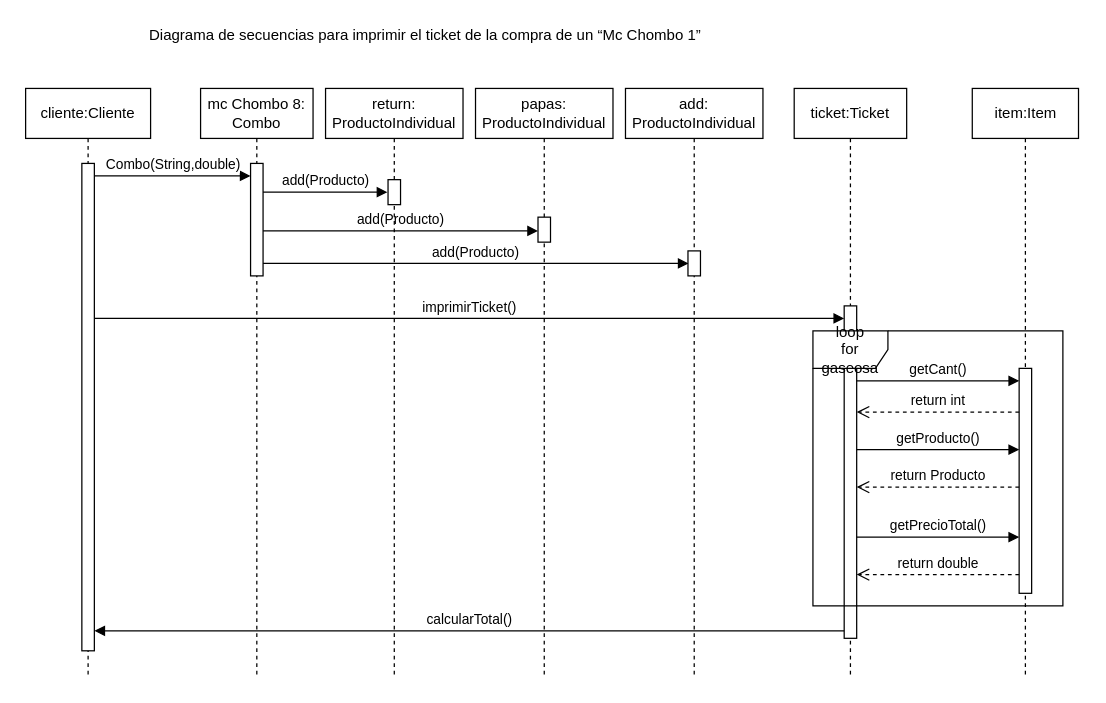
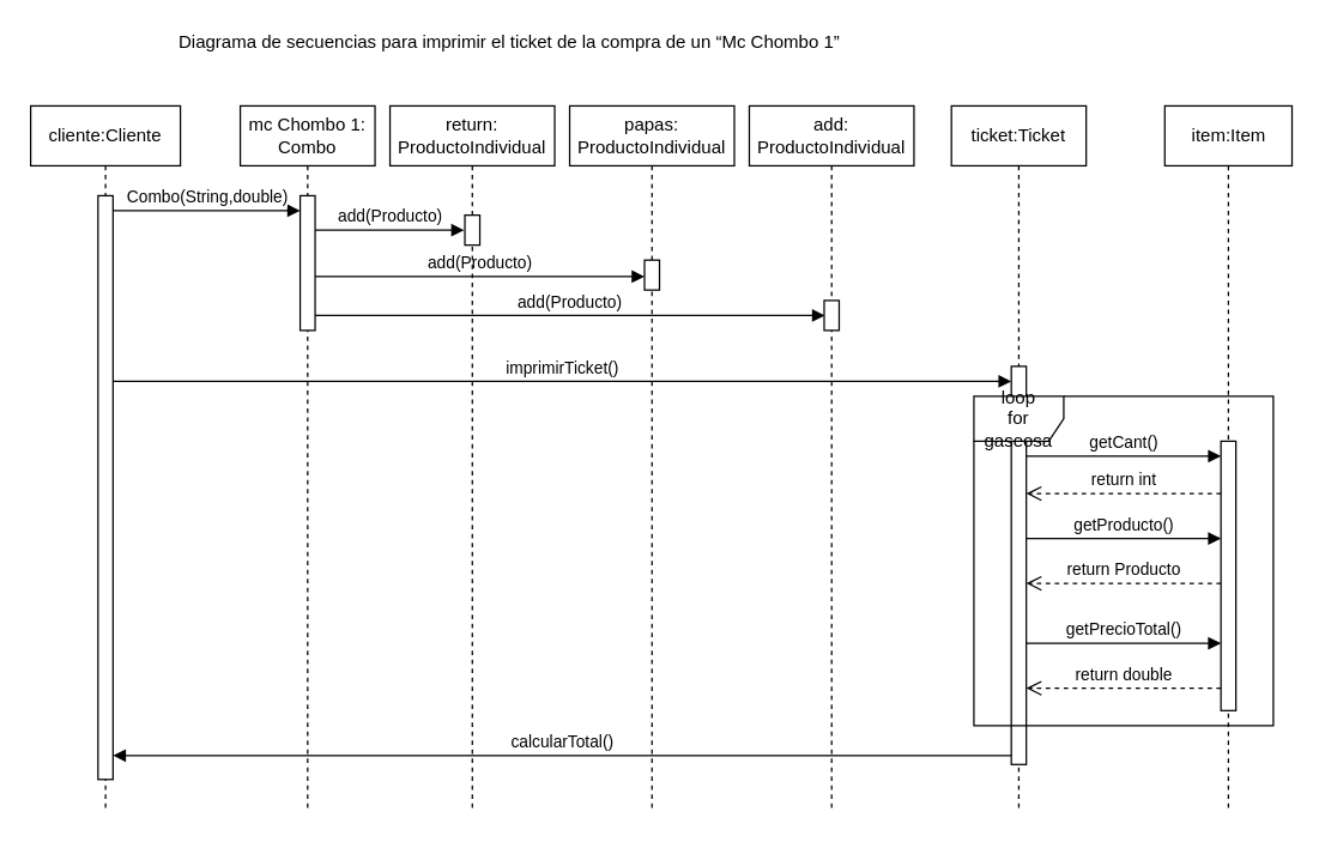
  <mxCell id="0" />
  <mxCell id="1" parent="0" />
  <mxCell id="2" value="ticket:Ticket" style="shape=umlLifeline;perimeter=lifelinePerimeter;whiteSpace=wrap;html=1;container=1;dropTarget=0;collapsible=0;recursiveResize=0;outlineConnect=0;portConstraint=eastwest;newEdgeStyle={&quot;curved&quot;:0,&quot;rounded&quot;:0};" parent="1" vertex="1"><mxGeometry x="635" y="70" width="90" height="470" as="geometry" /></mxCell>
  <mxCell id="3" value="" style="html=1;points=[[0,0,0,0,5],[0,1,0,0,-5],[1,0,0,0,5],[1,1,0,0,-5]];perimeter=orthogonalPerimeter;outlineConnect=0;targetShapes=umlLifeline;portConstraint=eastwest;newEdgeStyle={&quot;curved&quot;:0,&quot;rounded&quot;:0};" parent="1" vertex="1"><mxGeometry x="675" y="244" width="10" height="266" as="geometry" /></mxCell>
  <mxCell id="4" value="item:Item" style="shape=umlLifeline;perimeter=lifelinePerimeter;whiteSpace=wrap;html=1;container=1;dropTarget=0;collapsible=0;recursiveResize=0;outlineConnect=0;portConstraint=eastwest;newEdgeStyle={&quot;curved&quot;:0,&quot;rounded&quot;:0};" parent="1" vertex="1"><mxGeometry x="777.5" y="70" width="85" height="470" as="geometry" /></mxCell>
  <mxCell id="5" value="loop&lt;div&gt;for gaseosa&lt;/div&gt;" style="shape=umlFrame;whiteSpace=wrap;html=1;pointerEvents=0;" parent="1" vertex="1"><mxGeometry x="650" y="264" width="200" height="220" as="geometry" /></mxCell>
  <mxCell id="6" value="" style="html=1;points=[[0,0,0,0,5],[0,1,0,0,-5],[1,0,0,0,5],[1,1,0,0,-5]];perimeter=orthogonalPerimeter;outlineConnect=0;targetShapes=umlLifeline;portConstraint=eastwest;newEdgeStyle={&quot;curved&quot;:0,&quot;rounded&quot;:0};" parent="1" vertex="1"><mxGeometry x="815" y="294" width="10" height="180" as="geometry" /></mxCell>
  <mxCell id="7" value="getCant()" style="html=1;verticalAlign=bottom;endArrow=block;curved=0;rounded=0;" parent="1" edge="1" target="6"><mxGeometry width="80" relative="1" as="geometry"><mxPoint x="685" y="304" as="sourcePoint" /><mxPoint x="835" y="304" as="targetPoint" /></mxGeometry></mxCell>
  <mxCell id="8" value="return int" style="html=1;verticalAlign=bottom;endArrow=open;dashed=1;endSize=8;curved=0;rounded=0;" parent="1" edge="1" source="6"><mxGeometry relative="1" as="geometry"><mxPoint x="835" y="329" as="sourcePoint" /><mxPoint x="685" y="329" as="targetPoint" /></mxGeometry></mxCell>
  <mxCell id="9" value="getProducto()" style="html=1;verticalAlign=bottom;endArrow=block;curved=0;rounded=0;" parent="1" edge="1" target="6"><mxGeometry width="80" relative="1" as="geometry"><mxPoint x="685" y="359" as="sourcePoint" /><mxPoint x="835" y="359" as="targetPoint" /></mxGeometry></mxCell>
  <mxCell id="10" value="return Producto" style="html=1;verticalAlign=bottom;endArrow=open;dashed=1;endSize=8;curved=0;rounded=0;" parent="1" edge="1" source="6"><mxGeometry relative="1" as="geometry"><mxPoint x="835" y="389" as="sourcePoint" /><mxPoint x="685" y="389" as="targetPoint" /></mxGeometry></mxCell>
  <mxCell id="11" value="getPrecioTotal()" style="html=1;verticalAlign=bottom;endArrow=block;curved=0;rounded=0;" parent="1" edge="1" target="6"><mxGeometry width="80" relative="1" as="geometry"><mxPoint x="685" y="429" as="sourcePoint" /><mxPoint x="835" y="429" as="targetPoint" /></mxGeometry></mxCell>
  <mxCell id="12" value="return double" style="html=1;verticalAlign=bottom;endArrow=open;dashed=1;endSize=8;curved=0;rounded=0;" parent="1" edge="1" source="6"><mxGeometry relative="1" as="geometry"><mxPoint x="835" y="459" as="sourcePoint" /><mxPoint x="685" y="459" as="targetPoint" /></mxGeometry></mxCell>
  <mxCell id="13" value="calcularTotal()" style="html=1;verticalAlign=bottom;endArrow=block;curved=0;rounded=0;fillColor=#FFFFFF;" parent="1" edge="1"><mxGeometry width="80" relative="1" as="geometry"><mxPoint x="675" y="504" as="sourcePoint" /><mxPoint x="75" y="504" as="targetPoint" /></mxGeometry></mxCell>
  <mxCell id="14" value="imprimirTicket()" style="html=1;verticalAlign=bottom;endArrow=block;curved=0;rounded=0;fillColor=#FFFFFF;" parent="1" edge="1"><mxGeometry width="80" relative="1" as="geometry"><mxPoint x="75" y="254" as="sourcePoint" /><mxPoint x="675" y="254" as="targetPoint" /></mxGeometry></mxCell>
  <mxCell id="15" value="cliente:Cliente" style="shape=umlLifeline;perimeter=lifelinePerimeter;whiteSpace=wrap;html=1;container=1;dropTarget=0;collapsible=0;recursiveResize=0;outlineConnect=0;portConstraint=eastwest;newEdgeStyle={&quot;curved&quot;:0,&quot;rounded&quot;:0};" parent="1" vertex="1"><mxGeometry y="70" width="100" height="470" as="geometry" x="20" /></mxCell>
  <mxCell id="16" value="" style="html=1;points=[[0,0,0,0,5],[0,1,0,0,-5],[1,0,0,0,5],[1,1,0,0,-5]];perimeter=orthogonalPerimeter;outlineConnect=0;targetShapes=umlLifeline;portConstraint=eastwest;newEdgeStyle={&quot;curved&quot;:0,&quot;rounded&quot;:0};" parent="15" vertex="1"><mxGeometry x="45" y="60" width="10" height="390" as="geometry" /></mxCell>
- <mxCell id="17" value="mc Chombo 8:&lt;div&gt;Combo&lt;/div&gt;" style="shape=umlLifeline;perimeter=lifelinePerimeter;whiteSpace=wrap;html=1;container=1;dropTarget=0;collapsible=0;recursiveResize=0;outlineConnect=0;portConstraint=eastwest;newEdgeStyle={&quot;curved&quot;:0,&quot;rounded&quot;:0};" parent="1" vertex="1"><mxGeometry x="160" y="70" width="90" height="470" as="geometry" /></mxCell>
+ <mxCell id="17" value="mc Chombo 1:&lt;div&gt;Combo&lt;/div&gt;" style="shape=umlLifeline;perimeter=lifelinePerimeter;whiteSpace=wrap;html=1;container=1;dropTarget=0;collapsible=0;recursiveResize=0;outlineConnect=0;portConstraint=eastwest;newEdgeStyle={&quot;curved&quot;:0,&quot;rounded&quot;:0};" parent="1" vertex="1"><mxGeometry x="160" y="70" width="90" height="470" as="geometry" /></mxCell>
  <mxCell id="18" value="" style="html=1;points=[[0,0,0,0,5],[0,1,0,0,-5],[1,0,0,0,5],[1,1,0,0,-5]];perimeter=orthogonalPerimeter;outlineConnect=0;targetShapes=umlLifeline;portConstraint=eastwest;newEdgeStyle={&quot;curved&quot;:0,&quot;rounded&quot;:0};" parent="17" vertex="1"><mxGeometry x="40" y="60" width="10" height="90" as="geometry" /></mxCell>
  <mxCell id="19" value="add(Producto)" style="html=1;verticalAlign=bottom;endArrow=block;curved=0;rounded=0;" parent="1" edge="1"><mxGeometry width="80" relative="1" as="geometry"><mxPoint x="210" y="153" as="sourcePoint" /><mxPoint x="309.5" y="153" as="targetPoint" /></mxGeometry></mxCell>
  <mxCell id="20" value="add(Producto)" style="html=1;verticalAlign=bottom;endArrow=block;curved=0;rounded=0;entryX=0;entryY=0;entryDx=0;entryDy=5;entryPerimeter=0;" parent="1" edge="1"><mxGeometry width="80" relative="1" as="geometry"><mxPoint x="210" y="184" as="sourcePoint" /><mxPoint x="430" y="184" as="targetPoint" /></mxGeometry></mxCell>
  <mxCell id="21" value="add(Producto)" style="html=1;verticalAlign=bottom;endArrow=block;curved=0;rounded=0;" parent="1" edge="1"><mxGeometry width="80" relative="1" as="geometry"><mxPoint x="210" y="210" as="sourcePoint" /><mxPoint x="550.5" y="210" as="targetPoint" /></mxGeometry></mxCell>
  <mxCell id="22" value="Diagrama de secuencias para imprimir el ticket de la compra de un “Mc Chombo 1”&lt;div&gt;&lt;br&gt;&lt;/div&gt;" style="text;html=1;align=center;verticalAlign=middle;whiteSpace=wrap;rounded=0;fillColor=#FFFFFF;" vertex="1" parent="1"><mxGeometry x="70" y="20" width="540" height="30" as="geometry" /></mxCell>
  <mxCell id="23" value="return:&lt;div&gt;ProductoIndividual&lt;/div&gt;" style="shape=umlLifeline;perimeter=lifelinePerimeter;whiteSpace=wrap;html=1;container=1;dropTarget=0;collapsible=0;recursiveResize=0;outlineConnect=0;portConstraint=eastwest;newEdgeStyle={&quot;curved&quot;:0,&quot;rounded&quot;:0};" vertex="1" parent="1"><mxGeometry x="260" y="70" width="110" height="470" as="geometry" /></mxCell>
  <mxCell id="24" value="" style="html=1;points=[[0,0,0,0,5],[0,1,0,0,-5],[1,0,0,0,5],[1,1,0,0,-5]];perimeter=orthogonalPerimeter;outlineConnect=0;targetShapes=umlLifeline;portConstraint=eastwest;newEdgeStyle={&quot;curved&quot;:0,&quot;rounded&quot;:0};" vertex="1" parent="23"><mxGeometry x="50" y="73" width="10" height="20" as="geometry" /></mxCell>
  <mxCell id="25" value="papas:&lt;div&gt;ProductoIndividual&lt;/div&gt;" style="shape=umlLifeline;perimeter=lifelinePerimeter;whiteSpace=wrap;html=1;container=1;dropTarget=0;collapsible=0;recursiveResize=0;outlineConnect=0;portConstraint=eastwest;newEdgeStyle={&quot;curved&quot;:0,&quot;rounded&quot;:0};" vertex="1" parent="1"><mxGeometry x="380" y="70" width="110" height="470" as="geometry" /></mxCell>
  <mxCell id="26" value="" style="html=1;points=[[0,0,0,0,5],[0,1,0,0,-5],[1,0,0,0,5],[1,1,0,0,-5]];perimeter=orthogonalPerimeter;outlineConnect=0;targetShapes=umlLifeline;portConstraint=eastwest;newEdgeStyle={&quot;curved&quot;:0,&quot;rounded&quot;:0};" vertex="1" parent="25"><mxGeometry x="50" y="103" width="10" height="20" as="geometry" /></mxCell>
  <mxCell id="27" value="add:&lt;div&gt;ProductoIndividual&lt;/div&gt;" style="shape=umlLifeline;perimeter=lifelinePerimeter;whiteSpace=wrap;html=1;container=1;dropTarget=0;collapsible=0;recursiveResize=0;outlineConnect=0;portConstraint=eastwest;newEdgeStyle={&quot;curved&quot;:0,&quot;rounded&quot;:0};" vertex="1" parent="1"><mxGeometry x="500" y="70" width="110" height="470" as="geometry" /></mxCell>
  <mxCell id="28" value="" style="html=1;points=[[0,0,0,0,5],[0,1,0,0,-5],[1,0,0,0,5],[1,1,0,0,-5]];perimeter=orthogonalPerimeter;outlineConnect=0;targetShapes=umlLifeline;portConstraint=eastwest;newEdgeStyle={&quot;curved&quot;:0,&quot;rounded&quot;:0};" vertex="1" parent="27"><mxGeometry x="50" y="130" width="10" height="20" as="geometry" /></mxCell>
  <mxCell id="29" value="Combo(String,double)" style="html=1;verticalAlign=bottom;endArrow=block;curved=0;rounded=0;" edge="1" parent="1"><mxGeometry width="80" relative="1" as="geometry"><mxPoint x="75" y="140" as="sourcePoint" /><mxPoint x="200" y="140" as="targetPoint" /></mxGeometry></mxCell>
